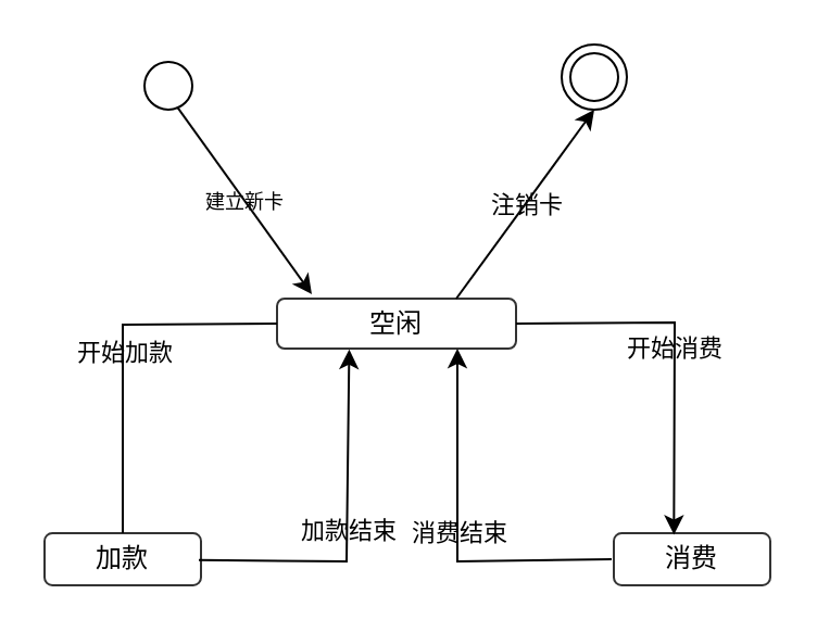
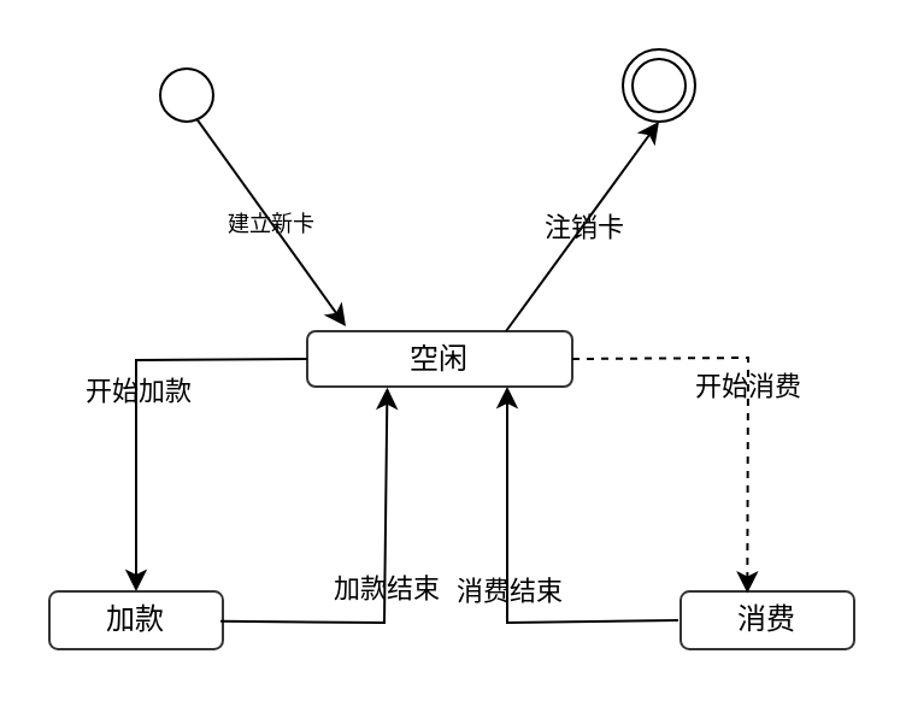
  <mxCell id="0" />
  <mxCell id="1" parent="0" />
  <mxCell id="2" value="" style="ellipse;html=1;shape=endState;" vertex="1" parent="1"><mxGeometry x="258" y="20" width="30" height="30" as="geometry" /></mxCell>
  <mxCell id="3" value="" style="ellipse;whiteSpace=wrap;html=1;aspect=fixed;" vertex="1" parent="1"><mxGeometry x="66" y="28" width="22" height="22" as="geometry" /></mxCell>
  <mxCell id="4" value="&lt;font color=&quot;#000000&quot;&gt;空闲&lt;/font&gt;" style="rounded=1;whiteSpace=wrap;html=1;arcSize=15;fillColor=none;strokeColor=#333333;" vertex="1" parent="1"><mxGeometry x="127" y="137" width="110" height="23" as="geometry" /></mxCell>
  <mxCell id="5" value="&lt;font color=&quot;#000000&quot;&gt;加款&lt;/font&gt;" style="rounded=1;whiteSpace=wrap;html=1;arcSize=15;fillColor=none;strokeColor=#333333;" vertex="1" parent="1"><mxGeometry x="20" y="245" width="72" height="24" as="geometry" /></mxCell>
  <mxCell id="6" value="&lt;font color=&quot;#000000&quot;&gt;消费&lt;/font&gt;" style="rounded=1;whiteSpace=wrap;html=1;arcSize=15;fillColor=none;strokeColor=#333333;" vertex="1" parent="1"><mxGeometry x="282" y="245" width="72" height="24" as="geometry" /></mxCell>
  <mxCell id="7" value="" style="endArrow=classic;html=1;rounded=0;exitX=0.682;exitY=0.94;exitDx=0;exitDy=0;exitPerimeter=0;strokeColor=#050505;" edge="1" parent="1" source="3"><mxGeometry relative="1" as="geometry"><mxPoint x="43" y="135" as="sourcePoint" /><mxPoint x="143" y="135" as="targetPoint" /></mxGeometry></mxCell>
  <mxCell id="8" value="&lt;p style=&quot;line-height: 0%; font-size: 9px;&quot;&gt;&lt;font style=&quot;font-size: 9px;&quot;&gt;建立新卡&lt;/font&gt;&lt;/p&gt;" style="edgeLabel;resizable=0;html=1;align=center;verticalAlign=middle;labelBackgroundColor=none;fontColor=#000000;fontSize=6;" connectable="0" vertex="1" parent="7"><mxGeometry relative="1" as="geometry" /></mxCell>
- <mxCell id="9" value="" style="endArrow=none;html=1;rounded=0;exitX=0;exitY=0.5;exitDx=0;exitDy=0;entryX=0.5;entryY=0;entryDx=0;entryDy=0;strokeColor=#000000;" edge="1" parent="1" source="4" target="5"><mxGeometry relative="1" as="geometry"><mxPoint x="7" y="209" as="sourcePoint" /><mxPoint x="107" y="209" as="targetPoint" /><Array as="points"><mxPoint x="56" y="149" /></Array></mxGeometry></mxCell>
+ <mxCell id="9" value="" style="endArrow=classic;html=1;rounded=0;exitX=0;exitY=0.5;exitDx=0;exitDy=0;entryX=0.5;entryY=0;entryDx=0;entryDy=0;strokeColor=#000000;" edge="1" parent="1" source="4" target="5"><mxGeometry relative="1" as="geometry"><mxPoint x="7" y="209" as="sourcePoint" /><mxPoint x="107" y="209" as="targetPoint" /><Array as="points"><mxPoint x="56" y="149" /></Array></mxGeometry></mxCell>
  <mxCell id="10" value="开始加款" style="edgeLabel;resizable=0;html=1;align=center;verticalAlign=middle;fontColor=#000000;labelBackgroundColor=none;" connectable="0" vertex="1" parent="9"><mxGeometry relative="1" as="geometry" /></mxCell>
  <mxCell id="11" value="" style="endArrow=classic;html=1;rounded=0;strokeColor=#000000;entryX=0.302;entryY=1.018;entryDx=0;entryDy=0;entryPerimeter=0;" edge="1" parent="1" target="4"><mxGeometry relative="1" as="geometry"><mxPoint x="91" y="257.346" as="sourcePoint" /><mxPoint x="160.98" y="160.414" as="targetPoint" /><Array as="points"><mxPoint x="159" y="258" /></Array></mxGeometry></mxCell>
  <mxCell id="12" value="加款结束" style="edgeLabel;resizable=0;html=1;align=center;verticalAlign=middle;labelBackgroundColor=none;fontColor=#000000;" connectable="0" vertex="1" parent="11"><mxGeometry relative="1" as="geometry" /></mxCell>
- <mxCell id="13" value="" style="endArrow=classic;html=1;rounded=0;exitX=1;exitY=0.5;exitDx=0;exitDy=0;entryX=0.384;entryY=0.029;entryDx=0;entryDy=0;strokeColor=#000000;entryPerimeter=0;" edge="1" parent="1" source="4" target="6"><mxGeometry relative="1" as="geometry"><mxPoint x="137" y="159" as="sourcePoint" /><mxPoint x="66" y="255" as="targetPoint" /><Array as="points"><mxPoint x="310" y="148" /></Array></mxGeometry></mxCell>
+ <mxCell id="13" value="" style="endArrow=classic;html=1;rounded=0;exitX=1;exitY=0.5;exitDx=0;exitDy=0;entryX=0.384;entryY=0.029;entryDx=0;entryDy=0;strokeColor=#000000;entryPerimeter=0;dashed=1;" edge="1" parent="1" source="4" target="6"><mxGeometry relative="1" as="geometry"><mxPoint x="137" y="159" as="sourcePoint" /><mxPoint x="66" y="255" as="targetPoint" /><Array as="points"><mxPoint x="310" y="148" /></Array></mxGeometry></mxCell>
  <mxCell id="14" value="开始消费" style="edgeLabel;resizable=0;html=1;align=center;verticalAlign=middle;fontColor=#000000;labelBackgroundColor=none;" connectable="0" vertex="1" parent="13"><mxGeometry relative="1" as="geometry" /></mxCell>
  <mxCell id="15" value="" style="endArrow=classic;html=1;rounded=0;strokeColor=#000000;exitX=0;exitY=0.5;exitDx=0;exitDy=0;" edge="1" parent="1"><mxGeometry relative="1" as="geometry"><mxPoint x="281" y="257" as="sourcePoint" /><mxPoint x="210" y="160" as="targetPoint" /><Array as="points"><mxPoint x="210" y="258" /></Array></mxGeometry></mxCell>
  <mxCell id="16" value="消费结束" style="edgeLabel;resizable=0;html=1;align=center;verticalAlign=middle;labelBackgroundColor=none;fontColor=#000000;" connectable="0" vertex="1" parent="15"><mxGeometry relative="1" as="geometry" /></mxCell>
  <mxCell id="17" value="" style="endArrow=classic;html=1;rounded=0;entryX=0.5;entryY=1;entryDx=0;entryDy=0;exitX=0.75;exitY=0;exitDx=0;exitDy=0;strokeColor=#000000;" edge="1" parent="1" source="4" target="2"><mxGeometry relative="1" as="geometry"><mxPoint x="7" y="170" as="sourcePoint" /><mxPoint x="107" y="170" as="targetPoint" /></mxGeometry></mxCell>
  <mxCell id="18" value="注销卡" style="edgeLabel;resizable=0;html=1;align=center;verticalAlign=middle;labelBackgroundColor=none;fontColor=#000000;" connectable="0" vertex="1" parent="17"><mxGeometry relative="1" as="geometry" /></mxCell>
